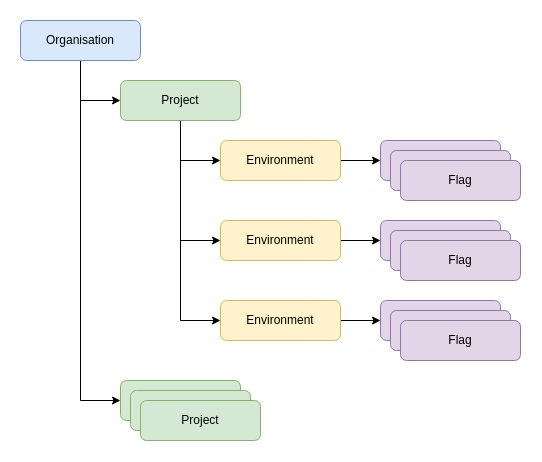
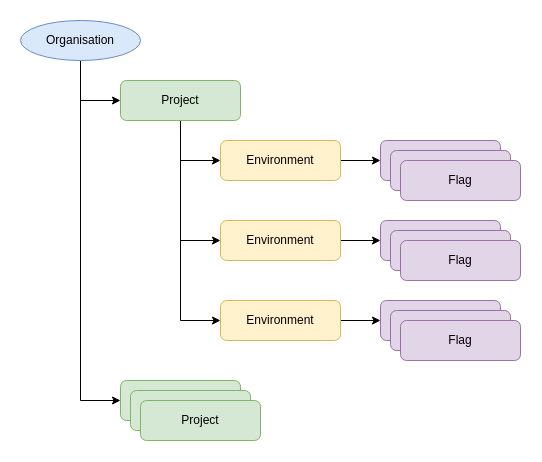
  <mxCell id="0" />
  <mxCell id="1" parent="0" />
  <mxCell id="2" style="edgeStyle=orthogonalEdgeStyle;rounded=0;orthogonalLoop=1;jettySize=auto;html=1;entryX=0;entryY=0.5;entryDx=0;entryDy=0;" edge="1" parent="1" source="4" target="8"><mxGeometry relative="1" as="geometry" /></mxCell>
  <mxCell id="3" style="edgeStyle=orthogonalEdgeStyle;rounded=0;orthogonalLoop=1;jettySize=auto;html=1;entryX=0;entryY=0.5;entryDx=0;entryDy=0;" edge="1" parent="1" source="4" target="15"><mxGeometry relative="1" as="geometry" /></mxCell>
- <mxCell id="4" value="Organisation" style="rounded=1;whiteSpace=wrap;html=1;fillColor=#dae8fc;strokeColor=#6c8ebf;" vertex="1" parent="1"><mxGeometry x="20" y="20" width="120" height="40" as="geometry" /></mxCell>
+ <mxCell id="4" value="Organisation" style="ellipse;whiteSpace=wrap;html=1;fillColor=#dae8fc;strokeColor=#6c8ebf;" vertex="1" parent="1"><mxGeometry x="20" y="20" width="120" height="40" as="geometry" /></mxCell>
  <mxCell id="5" style="edgeStyle=orthogonalEdgeStyle;rounded=0;orthogonalLoop=1;jettySize=auto;html=1;entryX=0;entryY=0.5;entryDx=0;entryDy=0;" edge="1" parent="1" source="8" target="10"><mxGeometry relative="1" as="geometry" /></mxCell>
  <mxCell id="6" style="edgeStyle=orthogonalEdgeStyle;rounded=0;orthogonalLoop=1;jettySize=auto;html=1;entryX=0;entryY=0.5;entryDx=0;entryDy=0;" edge="1" parent="1" source="8" target="14"><mxGeometry relative="1" as="geometry" /></mxCell>
  <mxCell id="7" style="edgeStyle=orthogonalEdgeStyle;rounded=0;orthogonalLoop=1;jettySize=auto;html=1;entryX=0;entryY=0.5;entryDx=0;entryDy=0;" edge="1" parent="1" source="8" target="12"><mxGeometry relative="1" as="geometry" /></mxCell>
  <mxCell id="8" value="Project" style="rounded=1;whiteSpace=wrap;html=1;fillColor=#d5e8d4;strokeColor=#82b366;" vertex="1" parent="1"><mxGeometry x="120" y="80" width="120" height="40" as="geometry" /></mxCell>
  <mxCell id="9" style="edgeStyle=orthogonalEdgeStyle;rounded=0;orthogonalLoop=1;jettySize=auto;html=1;entryX=0;entryY=0.5;entryDx=0;entryDy=0;" edge="1" parent="1" source="10" target="16"><mxGeometry relative="1" as="geometry" /></mxCell>
  <mxCell id="10" value="Environment" style="rounded=1;whiteSpace=wrap;html=1;fillColor=#fff2cc;strokeColor=#d6b656;" vertex="1" parent="1"><mxGeometry x="220" y="140" width="120" height="40" as="geometry" /></mxCell>
  <mxCell id="11" style="edgeStyle=orthogonalEdgeStyle;rounded=0;orthogonalLoop=1;jettySize=auto;html=1;entryX=0;entryY=0.5;entryDx=0;entryDy=0;" edge="1" parent="1" source="12" target="24"><mxGeometry relative="1" as="geometry" /></mxCell>
  <mxCell id="12" value="Environment" style="rounded=1;whiteSpace=wrap;html=1;fillColor=#fff2cc;strokeColor=#d6b656;" vertex="1" parent="1"><mxGeometry x="220" y="300" width="120" height="40" as="geometry" /></mxCell>
  <mxCell id="13" style="edgeStyle=orthogonalEdgeStyle;rounded=0;orthogonalLoop=1;jettySize=auto;html=1;entryX=0;entryY=0.5;entryDx=0;entryDy=0;" edge="1" parent="1" source="14" target="21"><mxGeometry relative="1" as="geometry" /></mxCell>
  <mxCell id="14" value="Environment" style="rounded=1;whiteSpace=wrap;html=1;fillColor=#fff2cc;strokeColor=#d6b656;" vertex="1" parent="1"><mxGeometry x="220" y="220" width="120" height="40" as="geometry" /></mxCell>
  <mxCell id="15" value="Project" style="rounded=1;whiteSpace=wrap;html=1;fillColor=#d5e8d4;strokeColor=#82b366;" vertex="1" parent="1"><mxGeometry x="120" y="380" width="120" height="40" as="geometry" /></mxCell>
  <mxCell id="16" value="Flag" style="rounded=1;whiteSpace=wrap;html=1;fillColor=#e1d5e7;strokeColor=#9673a6;" vertex="1" parent="1"><mxGeometry x="380" y="140" width="120" height="40" as="geometry" /></mxCell>
  <mxCell id="17" value="Flag" style="rounded=1;whiteSpace=wrap;html=1;fillColor=#e1d5e7;strokeColor=#9673a6;" vertex="1" parent="1"><mxGeometry x="390" y="150" width="120" height="40" as="geometry" /></mxCell>
  <mxCell id="18" value="Flag" style="rounded=1;whiteSpace=wrap;html=1;fillColor=#e1d5e7;strokeColor=#9673a6;" vertex="1" parent="1"><mxGeometry x="400" y="160" width="120" height="40" as="geometry" /></mxCell>
  <mxCell id="19" value="Project" style="rounded=1;whiteSpace=wrap;html=1;fillColor=#d5e8d4;strokeColor=#82b366;" vertex="1" parent="1"><mxGeometry x="130" y="390" width="120" height="40" as="geometry" /></mxCell>
  <mxCell id="20" value="Project" style="rounded=1;whiteSpace=wrap;html=1;fillColor=#d5e8d4;strokeColor=#82b366;" vertex="1" parent="1"><mxGeometry x="140" y="400" width="120" height="40" as="geometry" /></mxCell>
  <mxCell id="21" value="Flag" style="rounded=1;whiteSpace=wrap;html=1;fillColor=#e1d5e7;strokeColor=#9673a6;" vertex="1" parent="1"><mxGeometry x="380" y="220" width="120" height="40" as="geometry" /></mxCell>
  <mxCell id="22" value="Flag" style="rounded=1;whiteSpace=wrap;html=1;fillColor=#e1d5e7;strokeColor=#9673a6;" vertex="1" parent="1"><mxGeometry x="390" y="230" width="120" height="40" as="geometry" /></mxCell>
  <mxCell id="23" value="Flag" style="rounded=1;whiteSpace=wrap;html=1;fillColor=#e1d5e7;strokeColor=#9673a6;" vertex="1" parent="1"><mxGeometry x="400" y="240" width="120" height="40" as="geometry" /></mxCell>
  <mxCell id="24" value="Flag" style="rounded=1;whiteSpace=wrap;html=1;fillColor=#e1d5e7;strokeColor=#9673a6;" vertex="1" parent="1"><mxGeometry x="380" y="300" width="120" height="40" as="geometry" /></mxCell>
  <mxCell id="25" value="Flag" style="rounded=1;whiteSpace=wrap;html=1;fillColor=#e1d5e7;strokeColor=#9673a6;" vertex="1" parent="1"><mxGeometry x="390" y="310" width="120" height="40" as="geometry" /></mxCell>
  <mxCell id="26" value="Flag" style="rounded=1;whiteSpace=wrap;html=1;fillColor=#e1d5e7;strokeColor=#9673a6;" vertex="1" parent="1"><mxGeometry x="400" y="320" width="120" height="40" as="geometry" /></mxCell>
